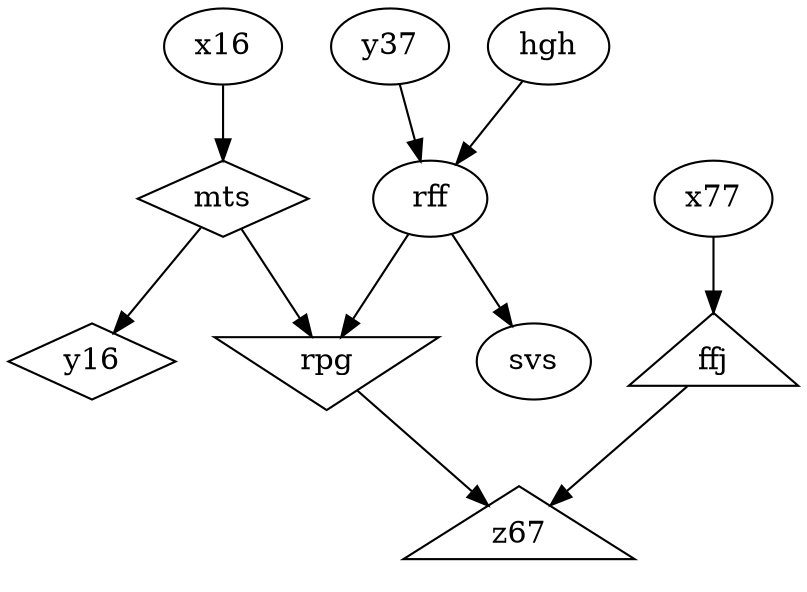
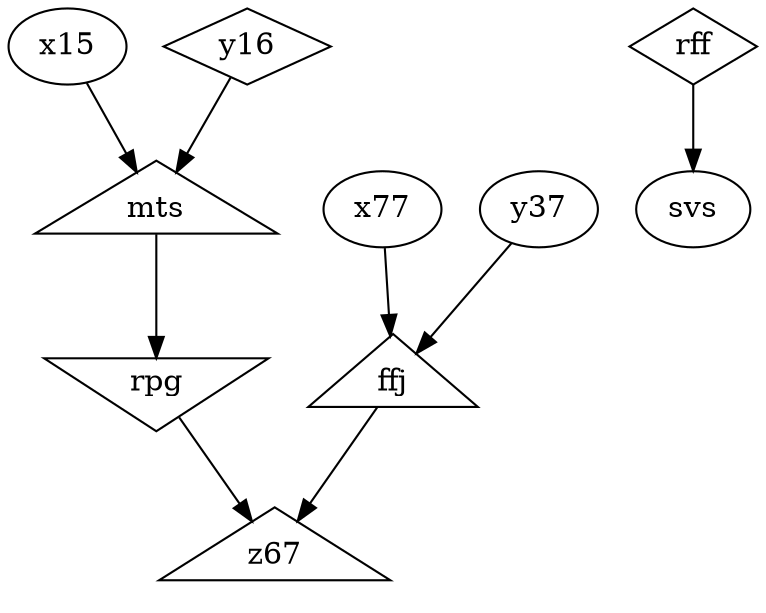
  digraph {
    splines=true
    ffj [shape=triangle]
    n2 [label=z67 shape=triangle]
    n3 [label=x77]
    n4 [label=y37]
-   mts [shape=diamond]
+   mts [shape=triangle]
    rpg [shape=invtriangle]
-   x16
+   x16 [label=x15]
    y16 [shape=diamond]
-   rff [shape=ellipse]
+   rff [shape=diamond]
    svs
-   hgh
    ffj -> n2
    n3 -> ffj
-   n4 -> rff
+   n4 -> ffj
    mts -> rpg
    rpg -> n2
    x16 -> mts
-   mts -> y16
-   rff -> rpg
+   y16 -> mts
    rff -> svs
-   hgh -> rff
  }
